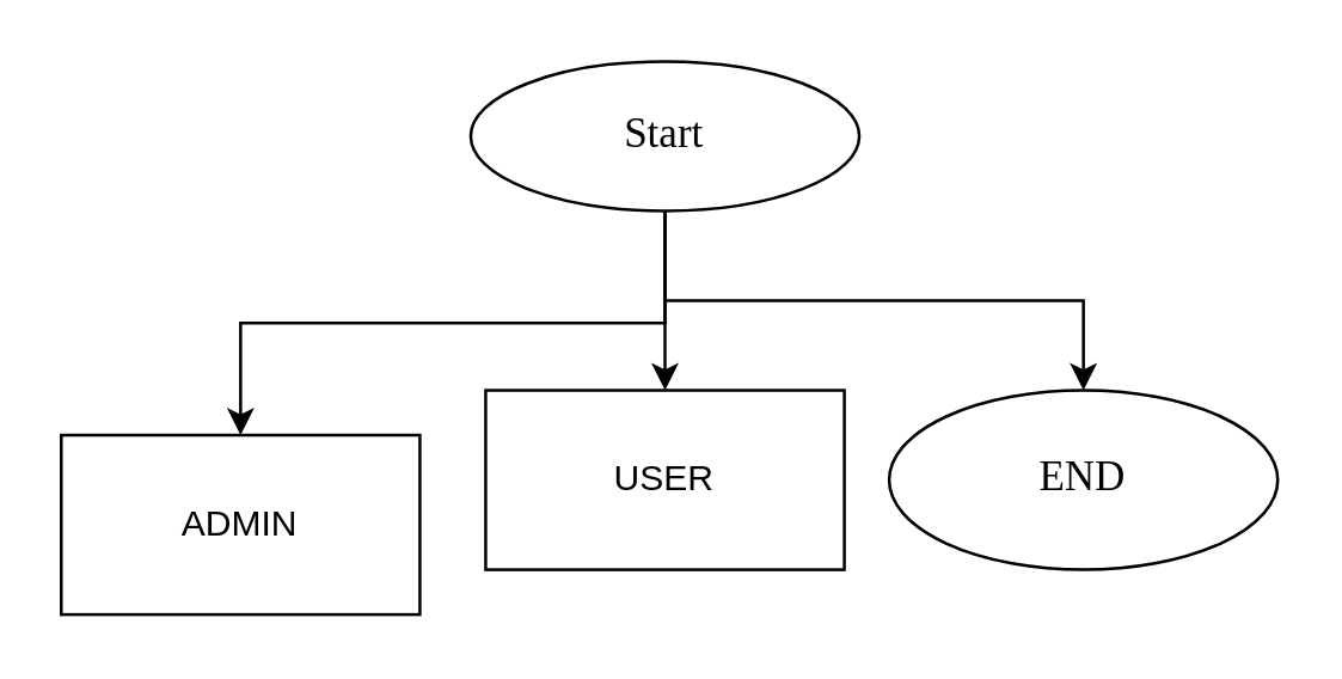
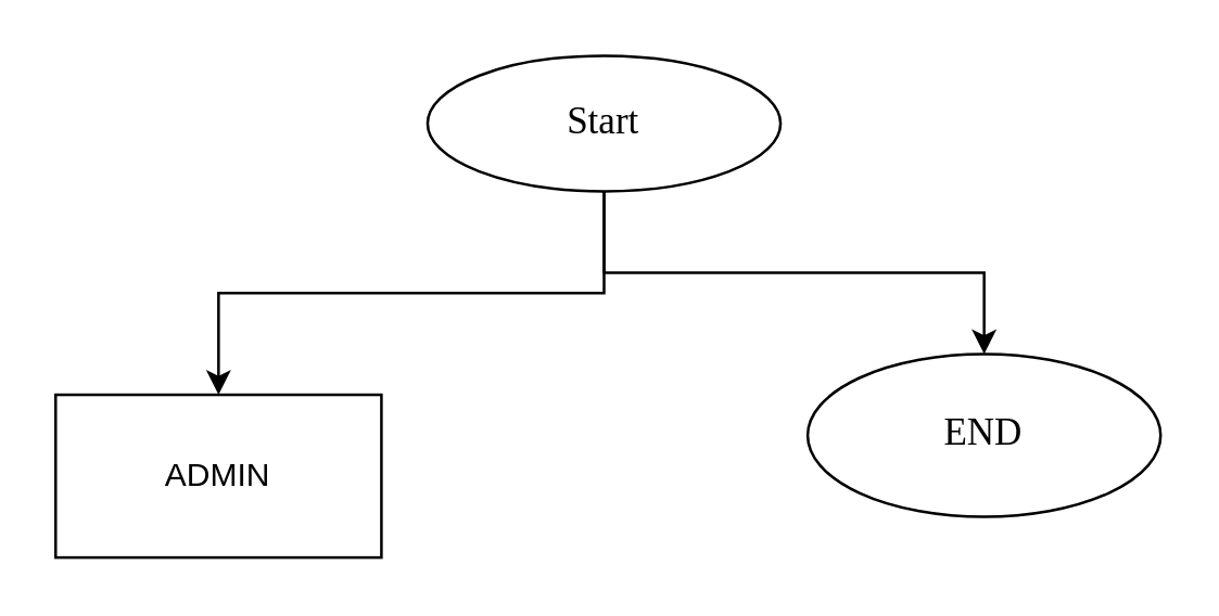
  <mxCell id="0" />
  <mxCell id="1" parent="0" />
  <mxCell id="2" style="edgeStyle=orthogonalEdgeStyle;rounded=0;orthogonalLoop=1;jettySize=auto;html=1;exitX=0.5;exitY=1;exitDx=0;exitDy=0;entryX=0.5;entryY=0;entryDx=0;entryDy=0;" edge="1" parent="1" source="5" target="6"><mxGeometry relative="1" as="geometry" /></mxCell>
- <mxCell id="3" style="edgeStyle=orthogonalEdgeStyle;rounded=0;orthogonalLoop=1;jettySize=auto;html=1;exitX=0.5;exitY=1;exitDx=0;exitDy=0;entryX=0.5;entryY=0;entryDx=0;entryDy=0;" edge="1" parent="1" source="5" target="7"><mxGeometry relative="1" as="geometry" /></mxCell>
  <mxCell id="4" style="edgeStyle=orthogonalEdgeStyle;rounded=0;orthogonalLoop=1;jettySize=auto;html=1;exitX=0.5;exitY=1;exitDx=0;exitDy=0;entryX=0.5;entryY=0;entryDx=0;entryDy=0;" edge="1" parent="1" source="5" target="8"><mxGeometry relative="1" as="geometry" /></mxCell>
  <mxCell id="5" value="Start" style="ellipse;whiteSpace=wrap;html=1;strokeWidth=1;fontSize=14;fontStyle=0;fontFamily=Times New Roman;horizontal=1;" vertex="1" parent="1"><mxGeometry x="157" y="20" width="130" height="50" as="geometry" /></mxCell>
  <mxCell id="6" value="ADMIN" style="rounded=0;whiteSpace=wrap;html=1;" vertex="1" parent="1"><mxGeometry x="20" y="145" width="120" height="60" as="geometry" /></mxCell>
- <mxCell id="7" value="USER" style="rounded=0;whiteSpace=wrap;html=1;" vertex="1" parent="1"><mxGeometry x="162" y="130" width="120" height="60" as="geometry" /></mxCell>
  <mxCell id="8" value="END" style="ellipse;whiteSpace=wrap;html=1;strokeWidth=1;fontSize=14;fontStyle=0;fontFamily=Times New Roman;horizontal=1;" vertex="1" parent="1"><mxGeometry x="297" y="130" width="130" height="60" as="geometry" /></mxCell>
